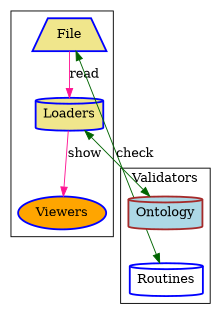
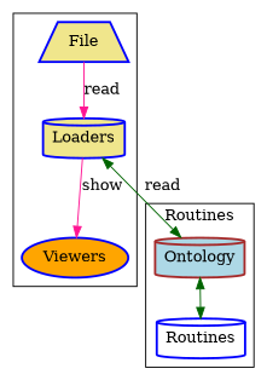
  digraph {
    compound=true
    splines=false
    node [color=blue fillcolor=khaki shape=cylinder style="bold,filled"]
    edge [color=deeppink]
    File [shape=trapezium]
    Loaders [group=center]
    Viewers [fillcolor=orange shape=ellipse]
    Ontology [color=brown fillcolor=lightblue]
    Routines [fillcolor=white]
    subgraph cluster_1 {
      File
      Loaders
      Viewers
    }
    subgraph cluster_2 {
-     label=Validators
+     label=Routines
      Ontology
      Routines
    }
    File -> Loaders [label=read]
    Loaders -> Viewers [label=show]
-   Loaders -> Ontology [color=darkgreen dir=both label=check]
-   File -> Routines [color=darkgreen dir=both]
+   Loaders -> Ontology [color=darkgreen dir=both label=read]
+   Ontology -> Routines [color=darkgreen dir=both]
  }
